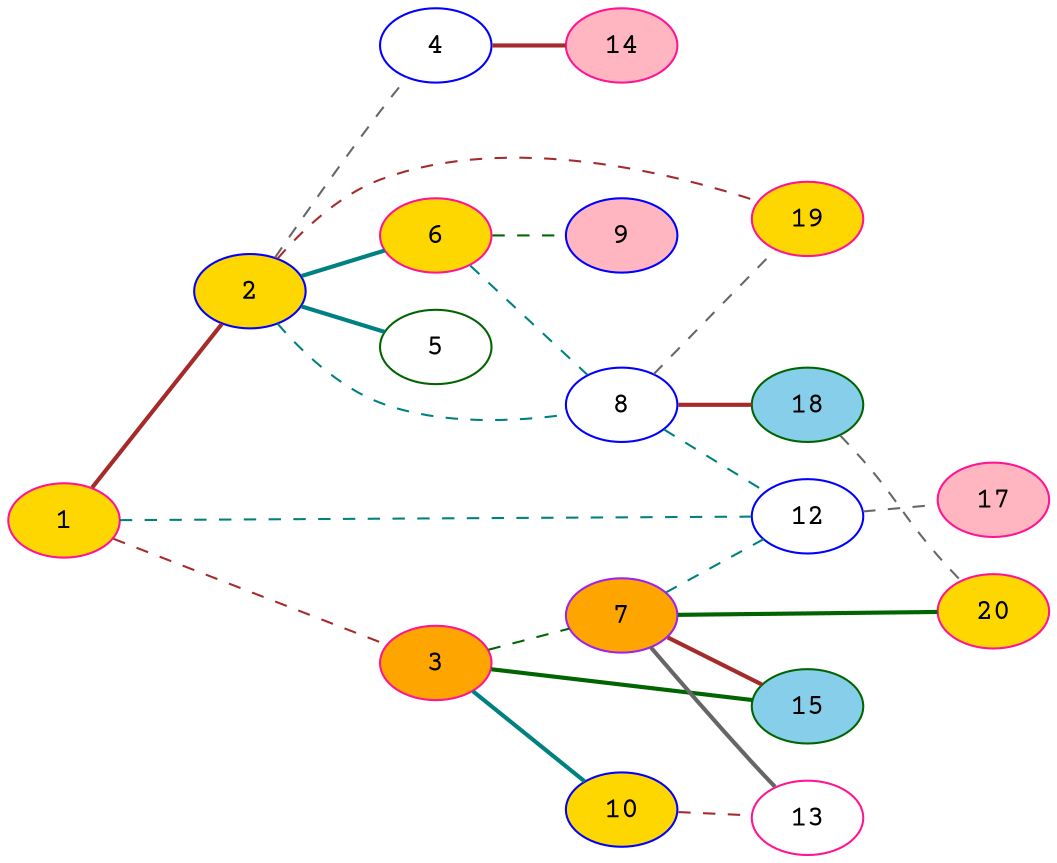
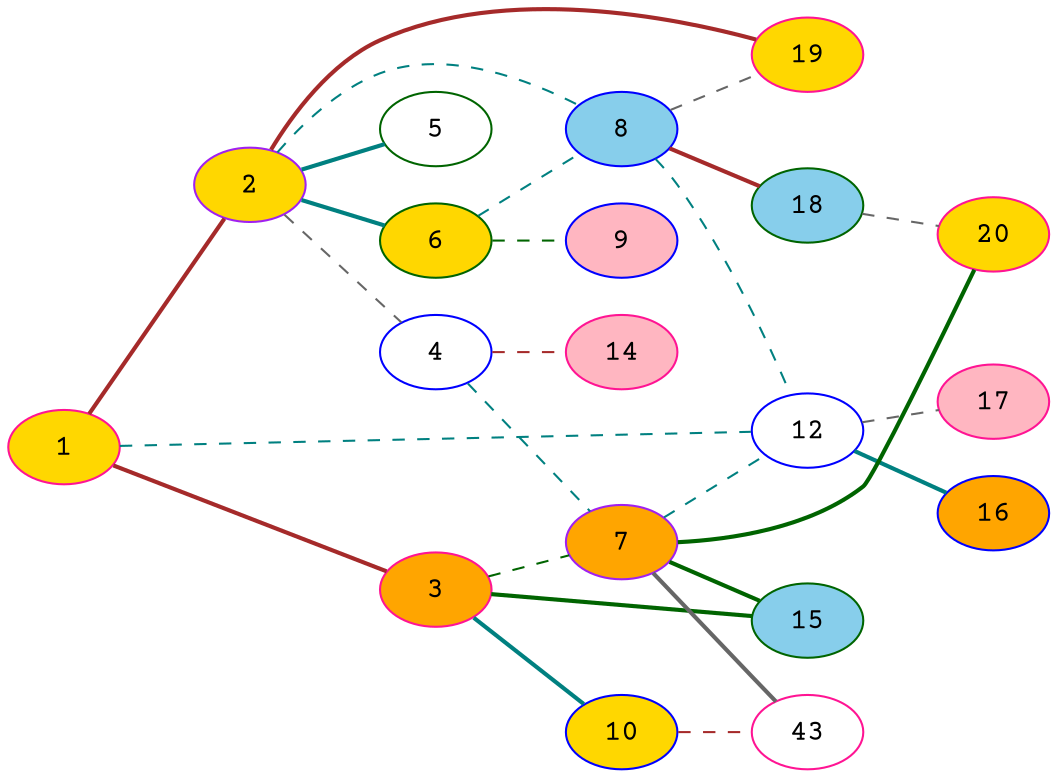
  graph {
    fontname="Courier Prime"
    rankdir=LR
    node [color=deeppink fillcolor=gold fontname="Courier Prime" style=filled]
    edge [color=teal fontname="Courier Prime" style=dashed]
-   2 [color=blue]
+   2 [color=purple]
    1
    3 [fillcolor=orange]
    12 [color=blue fillcolor=white]
    4 [color=blue fillcolor=white]
    5 [color=darkgreen fillcolor=white]
-   6
-   8 [color=blue fillcolor=white]
+   6 [color=darkgreen]
+   8 [color=blue fillcolor=skyblue]
    19
    15 [color=darkgreen fillcolor=skyblue]
    7 [color=purple fillcolor=orange]
    10 [color=blue]
+   16 [color=blue fillcolor=orange]
    17 [fillcolor=lightpink]
    14 [fillcolor=lightpink]
    9 [color=blue fillcolor=lightpink]
    18 [color=darkgreen fillcolor=skyblue]
-   13 [fillcolor=white]
+   13 [fillcolor=white label=43]
    20
    2 -- 4 [color=gray40]
    2 -- 5 [style=bold]
    2 -- 6 [style=bold]
    2 -- 8
-   2 -- 19 [color=brown]
+   2 -- 19 [color=brown style=bold]
    1 -- 2 [color=brown style=bold]
-   1 -- 3 [color=brown]
+   1 -- 3 [color=brown style=bold]
    1 -- 12
    3 -- 15 [color=darkgreen style=bold]
    3 -- 7 [color=darkgreen]
    3 -- 10 [style=bold]
+   12 -- 16 [style=bold]
    12 -- 17 [color=gray40]
-   4 -- 14 [color=brown style=bold]
+   4 -- 7
+   4 -- 14 [color=brown]
    6 -- 8
    6 -- 9 [color=darkgreen]
    8 -- 12
    8 -- 19 [color=gray40]
    8 -- 18 [color=brown style=bold]
    7 -- 12
-   7 -- 15 [color=brown style=bold]
+   7 -- 15 [color=darkgreen style=bold]
    7 -- 13 [color=gray40 style=bold]
    7 -- 20 [color=darkgreen style=bold]
    10 -- 13 [color=brown]
    18 -- 20 [color=gray40]
  }
